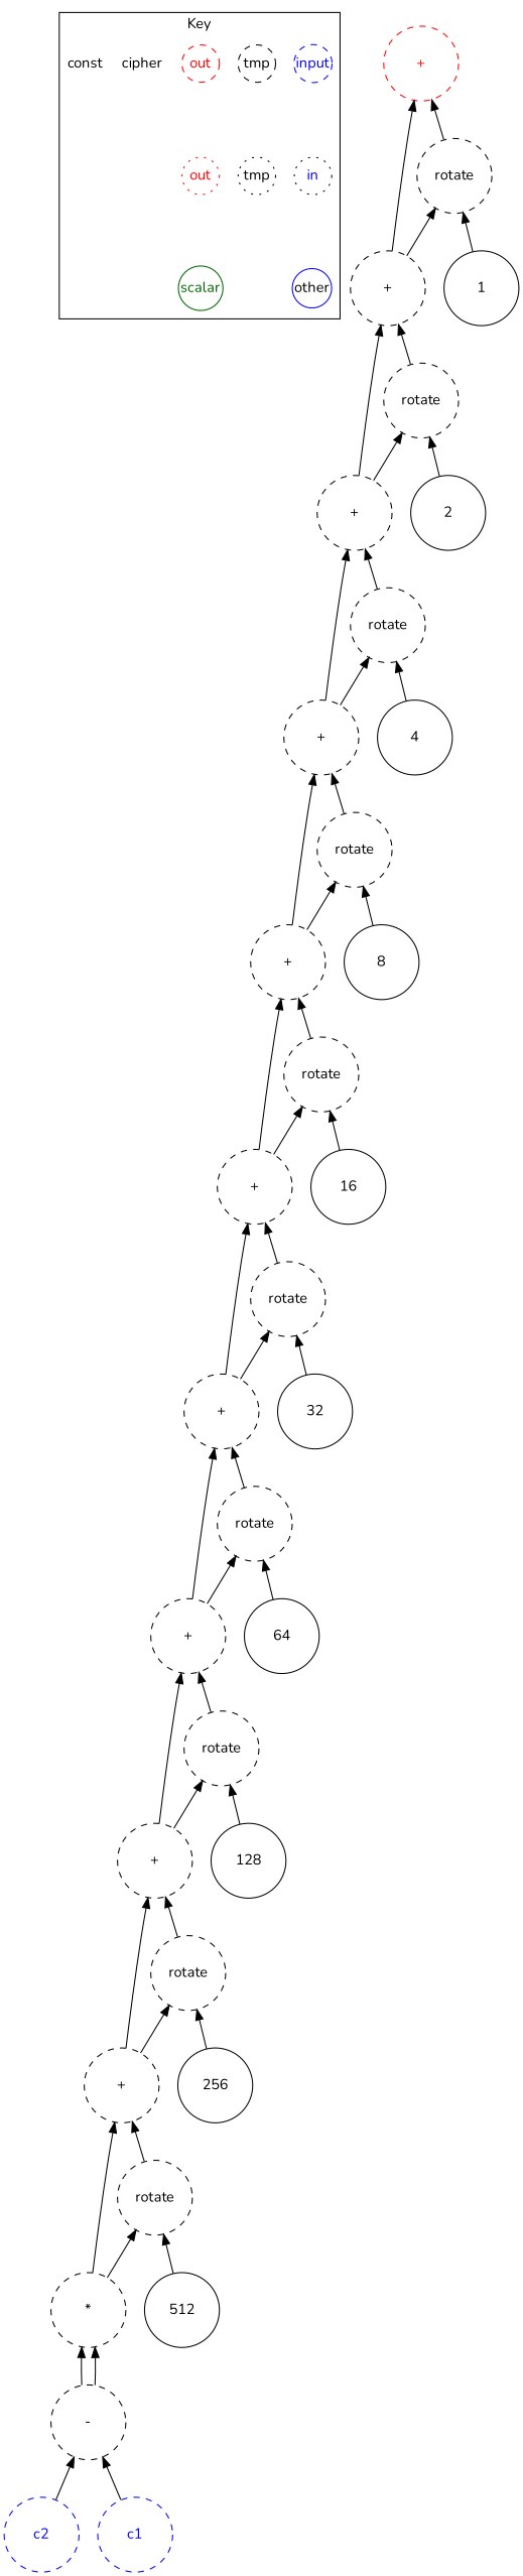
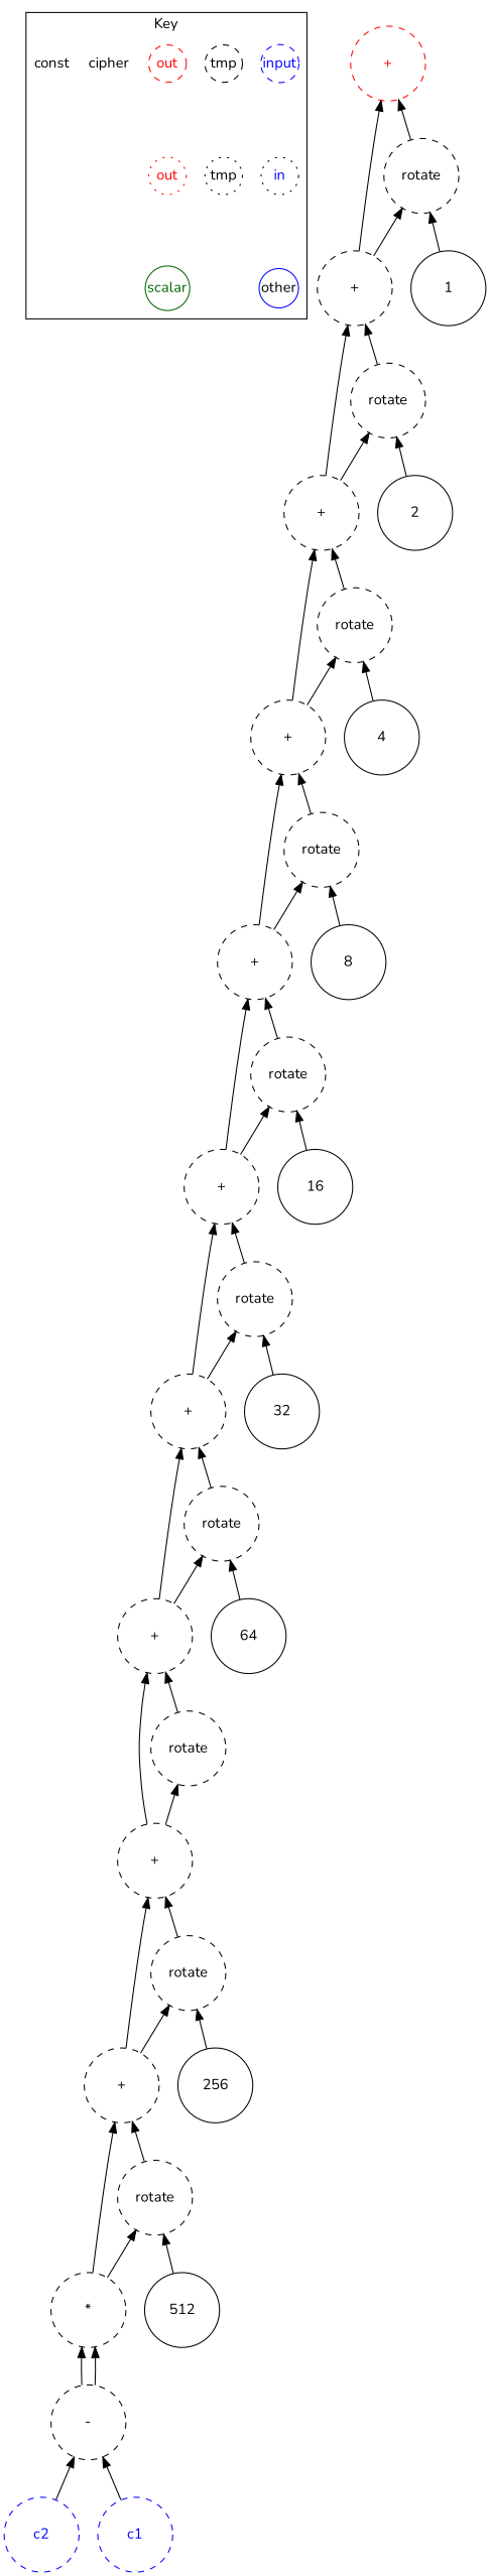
  digraph {
    fontname=Nunito
    node [fontname=Nunito margin=0 shape=circle style=dashed]
    edge [dir=back fontname=Nunito]
    n1 [color=blue fontcolor=blue label=input width=0.5]
    n2 [fontcolor=blue icolor=blue label=in style=dotted width=0.5]
    n3 [color=black fontcolor=black label=tmp width=0.5]
    n4 [color=black fontcolor=black label=tmp style=dotted width=0.5]
    n5 [color=red fontcolor=red label=out width=0.5]
    n6 [color=red fontcolor=red label=out style=dotted width=0.5]
    cipher [shape=plain width=0.5 style=""]
    other [color=blue fontcolor=black style=solid width=0.5]
    scalar [color=darkgreen fontcolor=darkgreen style=solid width=0.5]
    const [shape=plain width=0.5 style=""]
    n11 [label=1 style=solid width=1]
    n12 [label=2 style=solid width=1]
    n13 [label=4 style=solid width=1]
    n14 [label=8 style=solid width=1]
    n15 [label=16 style=solid width=1]
    n16 [label=32 style=solid width=1]
    n17 [label=64 style=solid width=1]
-   n18 [label=128 style=solid width=1]
    n19 [label=256 style=solid width=1]
    n20 [label=512 style=solid width=1]
    n21 [color=blue fontcolor=blue label=c2 width=1]
    n22 [color=blue fontcolor=blue label=c1 width=1]
    n23 [label="-" width=1]
    n24 [label="*" width=1]
    n25 [label=rotate width=1]
    n26 [label="+" width=1]
    n27 [label=rotate width=1]
    n28 [label="+" width=1]
    n29 [label=rotate width=1]
    n30 [label="+" width=1]
    n31 [label=rotate width=1]
    n32 [label="+" width=1]
    n33 [label=rotate width=1]
    n34 [label="+" width=1]
    n35 [label=rotate width=1]
    n36 [label="+" width=1]
    n37 [label=rotate width=1]
    n38 [label="+" width=1]
    n39 [label=rotate width=1]
    n40 [label="+" width=1]
    n41 [label=rotate width=1]
    n42 [label="+" width=1]
    n43 [label=rotate width=1]
    n44 [color=red fontcolor=red label="+" width=1]
    subgraph cluster_1 {
      label=Key
      n1
      n2
      n3
      n4
      n5
      n6
      cipher
      other
      scalar
      const
    }
    n1 -> n2 [dir=forward style=invis]
    n2 -> other [dir=forward style=invis]
    n3 -> n4 [dir=forward style=invis]
    n5 -> n6 [dir=forward style=invis]
    n6 -> scalar [dir=forward style=invis]
    n23 -> n21
    n23 -> n22
    n24 -> n23
    n24 -> n23
    n25 -> n20
    n25 -> n24
    n26 -> n24
    n26 -> n25
    n27 -> n19
    n27 -> n26
    n28 -> n26
    n28 -> n27
-   n29 -> n18
    n29 -> n28
    n30 -> n28
    n30 -> n29
    n31 -> n17
    n31 -> n30
    n32 -> n30
    n32 -> n31
    n33 -> n16
    n33 -> n32
    n34 -> n32
    n34 -> n33
    n35 -> n15
    n35 -> n34
    n36 -> n34
    n36 -> n35
    n37 -> n14
    n37 -> n36
    n38 -> n36
    n38 -> n37
    n39 -> n13
    n39 -> n38
    n40 -> n38
    n40 -> n39
    n41 -> n12
    n41 -> n40
    n42 -> n40
    n42 -> n41
    n43 -> n11
    n43 -> n42
    n44 -> n42
    n44 -> n43
  }
